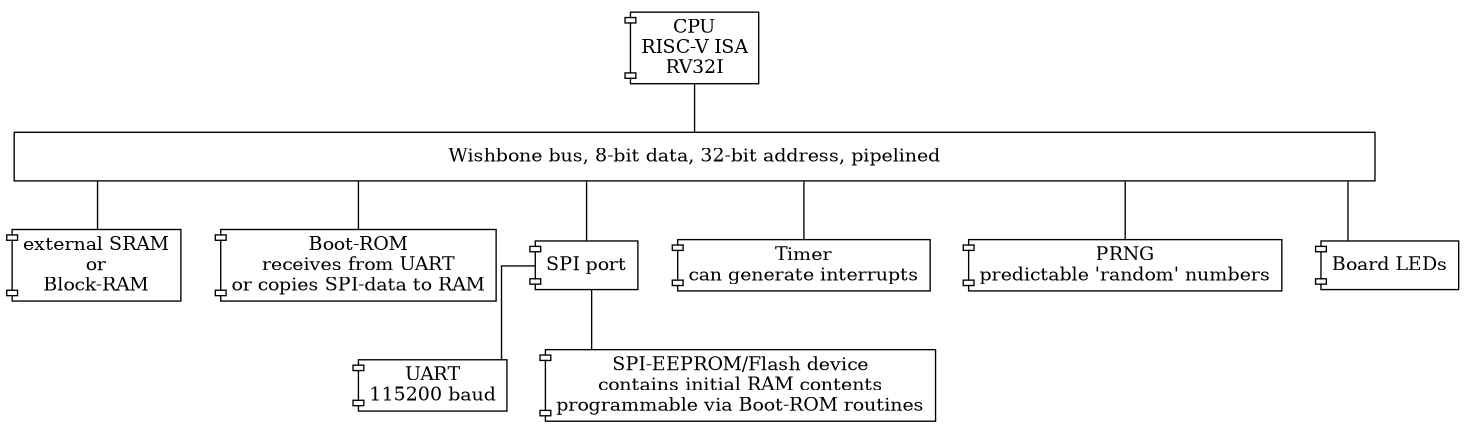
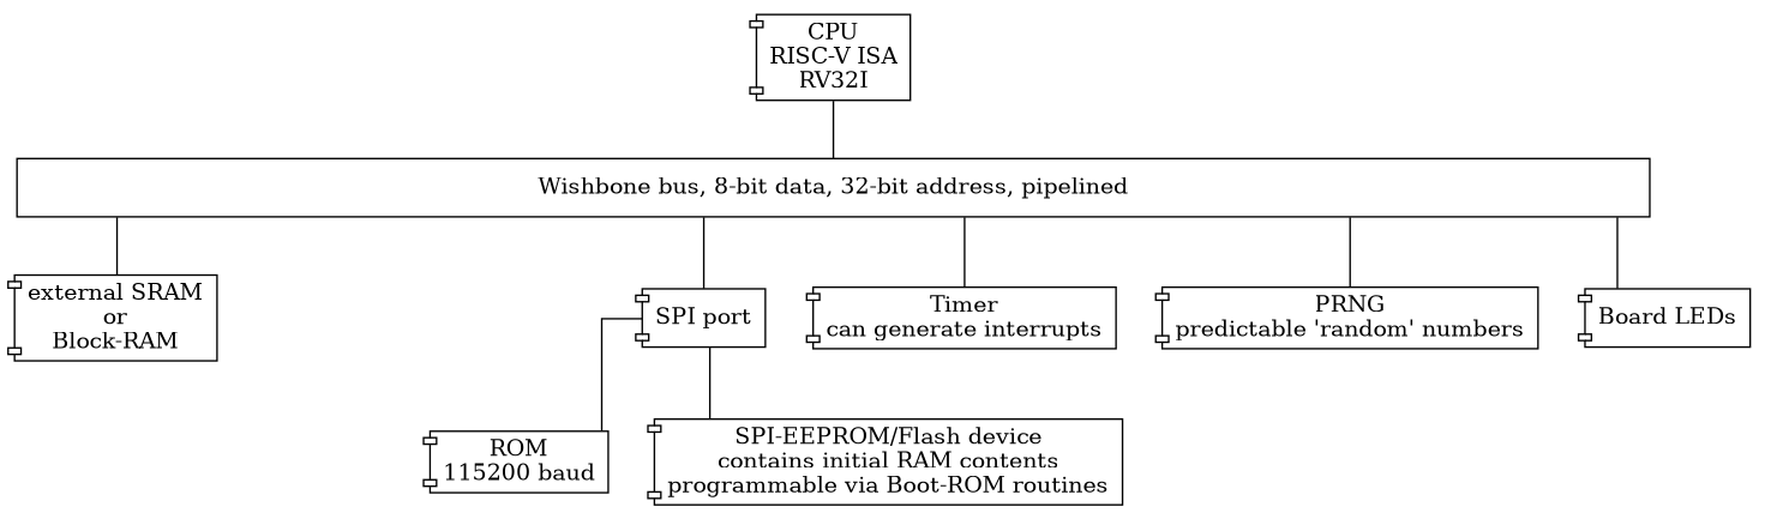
  graph {
    nodesep=0.4
    splines=ortho
    node [shape=component]
    n1 [label="CPU\nRISC-V ISA\nRV32I"]
    n2 [label="Wishbone bus, 8-bit data, 32-bit address, pipelined" shape=rect width=14]
    n3 [label="external SRAM\nor\nBlock-RAM"]
-   n4 [label="Boot-ROM\nreceives from UART\nor copies SPI-data to RAM"]
    n5 [label="SPI port"]
    n6 [label="Timer\ncan generate interrupts"]
    n7 [label="PRNG\npredictable 'random' numbers"]
    n8 [label="Board LEDs"]
-   n9 [label="UART\n115200 baud"]
+   n9 [label="ROM\n115200 baud"]
    n10 [label="SPI-EEPROM/Flash device\ncontains initial RAM contents\nprogrammable via Boot-ROM routines"]
    n1 -- n2
    n2 -- n3
-   n2 -- n4
    n2 -- n5
    n2 -- n6
    n2 -- n7
    n2 -- n8
    n5 -- n9
    n5 -- n10
  }
